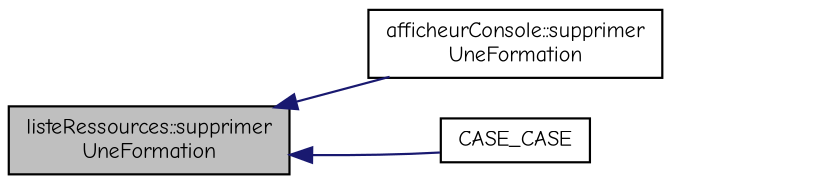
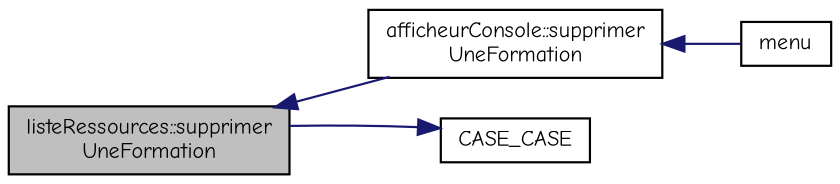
  digraph {
    fontname="Comic Neue"
    rankdir=LR
    node [color=black fillcolor=white fontname="Comic Neue" fontsize=10 shape=record style=filled]
    edge [color=midnightblue dir=back fontname="Comic Neue" fontsize=10 labelfontname=Helvetica labelfontsize=10 style=solid]
    n1 [fillcolor=grey75 fontcolor=black height=0.2 label="listeRessources::supprimer\lUneFormation" width=0.4]
    n2 [height=0.2 label="afficheurConsole::supprimer\lUneFormation" width=0.4]
    n3 [height=0.2 label=CASE_CASE width=0.4]
+   n4 [height=0.2 label=menu width=0.4]
    n1 -> n2
-   n1 -> n3
+   n3 -> n1
+   n2 -> n4
  }
